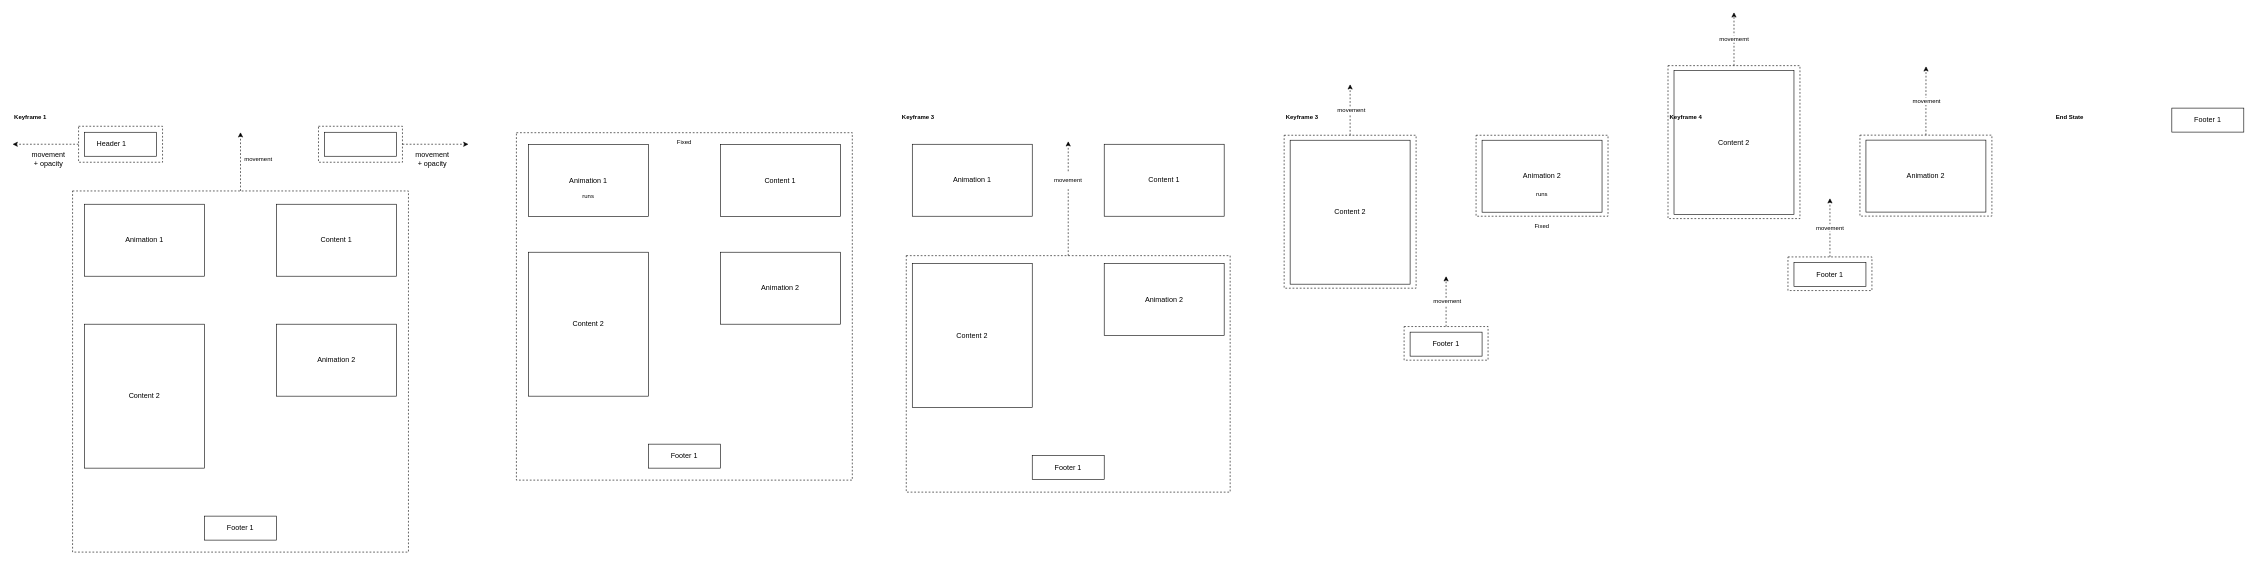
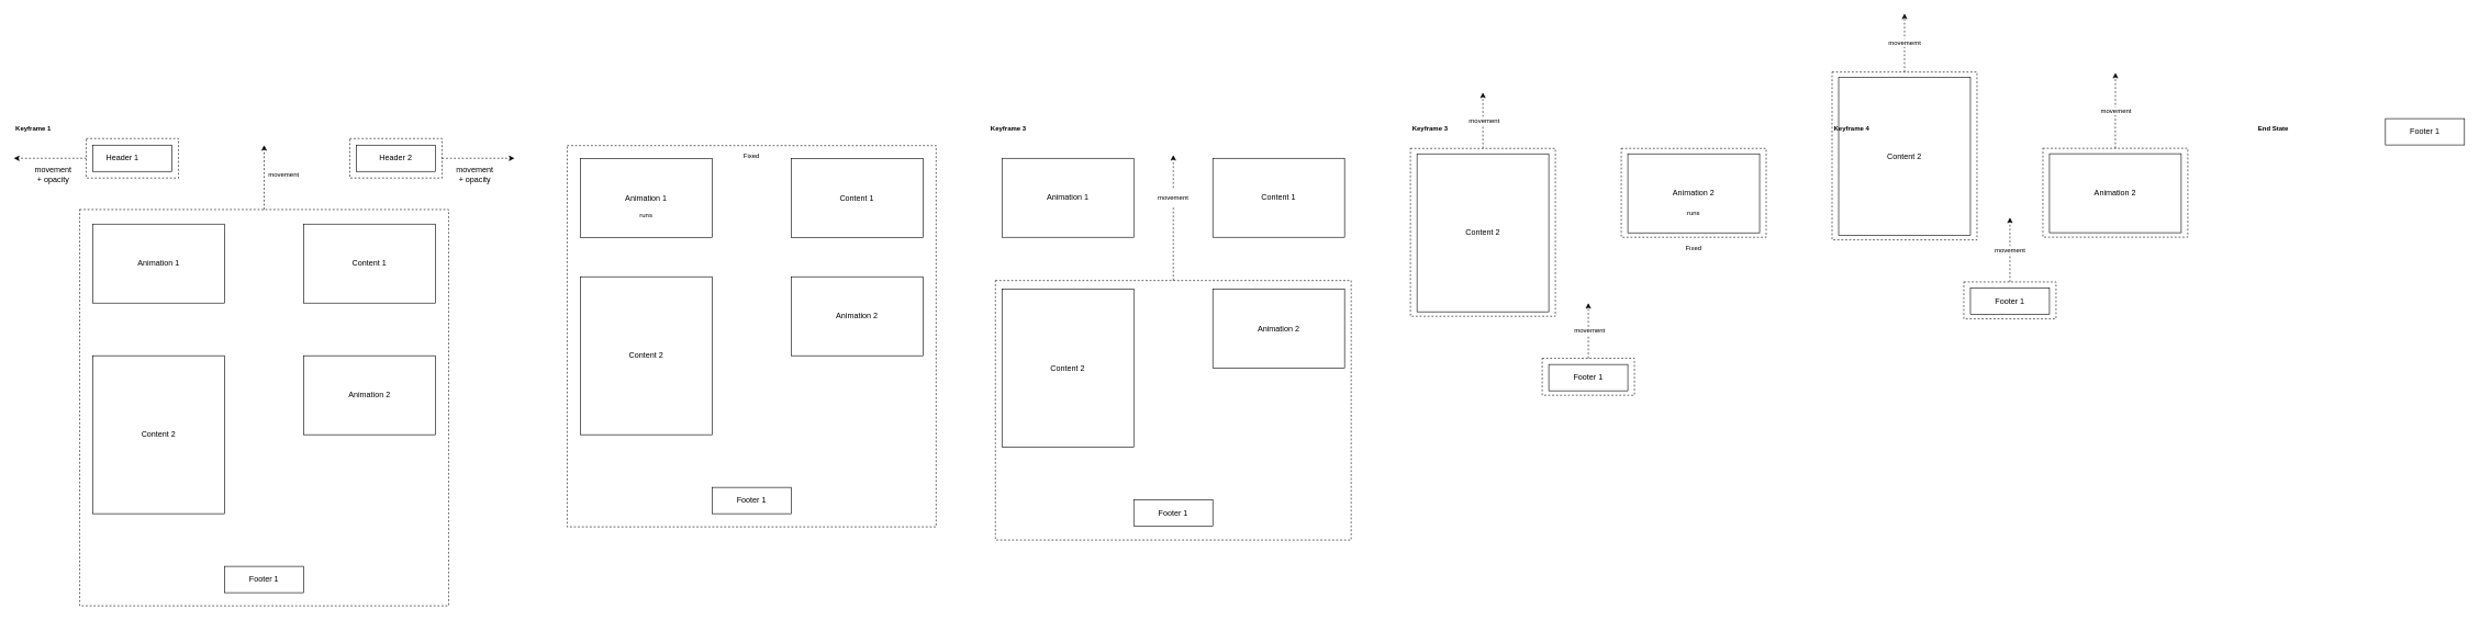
  <mxCell id="0" />
  <mxCell id="1" parent="0" />
  <mxCell id="2" value="" style="rounded=0;whiteSpace=wrap;html=1;" vertex="1" parent="1"><mxGeometry x="2790" y="117.21" width="200" height="240" as="geometry" /></mxCell>
  <mxCell id="3" value="movememt" style="edgeStyle=orthogonalEdgeStyle;rounded=0;orthogonalLoop=1;jettySize=auto;html=1;dashed=1;fontSize=10;" edge="1" parent="1" source="4"><mxGeometry relative="1" as="geometry"><mxPoint x="2890" y="20" as="targetPoint" /></mxGeometry></mxCell>
  <mxCell id="4" value="" style="rounded=0;whiteSpace=wrap;html=1;dashed=1;fontSize=10;fillColor=none;" vertex="1" parent="1"><mxGeometry x="2780" y="108.93" width="220" height="255" as="geometry" /></mxCell>
  <mxCell id="5" value="Content 2" style="text;html=1;strokeColor=none;fillColor=none;align=center;verticalAlign=middle;whiteSpace=wrap;rounded=0;" vertex="1" parent="1"><mxGeometry x="2855" y="222.21" width="70" height="30" as="geometry" /></mxCell>
  <mxCell id="6" value="Keyframe 4" style="text;html=1;strokeColor=none;fillColor=none;align=center;verticalAlign=middle;whiteSpace=wrap;rounded=0;dashed=1;fontSize=10;fontStyle=1" vertex="1" parent="1"><mxGeometry x="2780" y="179.74" width="60" height="30" as="geometry" /></mxCell>
  <mxCell id="7" value="" style="rounded=0;whiteSpace=wrap;html=1;fillColor=none;dashed=1;" vertex="1" parent="1"><mxGeometry x="860" y="220.74" width="560" height="579.26" as="geometry" /></mxCell>
  <mxCell id="8" value="" style="rounded=0;whiteSpace=wrap;html=1;fillColor=none;dashed=1;" vertex="1" parent="1"><mxGeometry x="120" y="317.87" width="560" height="602.13" as="geometry" /></mxCell>
  <mxCell id="9" value="" style="rounded=0;whiteSpace=wrap;html=1;" vertex="1" parent="1"><mxGeometry x="140" y="220" width="120" height="40" as="geometry" /></mxCell>
  <mxCell id="10" value="" style="rounded=0;whiteSpace=wrap;html=1;" vertex="1" parent="1"><mxGeometry x="540" y="220" width="120" height="40" as="geometry" /></mxCell>
  <mxCell id="11" value="Header 1" style="text;html=1;strokeColor=none;fillColor=none;align=center;verticalAlign=middle;whiteSpace=wrap;rounded=0;" vertex="1" parent="1"><mxGeometry x="155" y="225" width="60" height="30" as="geometry" /></mxCell>
+ <mxCell id="12" value="Header 2" style="text;html=1;strokeColor=none;fillColor=none;align=center;verticalAlign=middle;whiteSpace=wrap;rounded=0;" vertex="1" parent="1"><mxGeometry x="570" y="225" width="60" height="30" as="geometry" /></mxCell>
  <mxCell id="13" value="" style="rounded=0;whiteSpace=wrap;html=1;" vertex="1" parent="1"><mxGeometry x="140" y="340" width="200" height="120" as="geometry" /></mxCell>
  <mxCell id="14" value="" style="rounded=0;whiteSpace=wrap;html=1;" vertex="1" parent="1"><mxGeometry x="460" y="340" width="200" height="120" as="geometry" /></mxCell>
  <mxCell id="15" value="Animation 1" style="text;html=1;strokeColor=none;fillColor=none;align=center;verticalAlign=middle;whiteSpace=wrap;rounded=0;" vertex="1" parent="1"><mxGeometry x="205" y="385" width="70" height="30" as="geometry" /></mxCell>
  <mxCell id="16" value="Content 1" style="text;html=1;strokeColor=none;fillColor=none;align=center;verticalAlign=middle;whiteSpace=wrap;rounded=0;" vertex="1" parent="1"><mxGeometry x="525" y="385" width="70" height="30" as="geometry" /></mxCell>
  <mxCell id="17" value="" style="rounded=0;whiteSpace=wrap;html=1;" vertex="1" parent="1"><mxGeometry x="140" y="540" width="200" height="240" as="geometry" /></mxCell>
  <mxCell id="18" value="Content 2" style="text;html=1;strokeColor=none;fillColor=none;align=center;verticalAlign=middle;whiteSpace=wrap;rounded=0;" vertex="1" parent="1"><mxGeometry x="205" y="645" width="70" height="30" as="geometry" /></mxCell>
  <mxCell id="19" value="" style="rounded=0;whiteSpace=wrap;html=1;" vertex="1" parent="1"><mxGeometry x="460" y="540" width="200" height="120" as="geometry" /></mxCell>
  <mxCell id="20" value="Animation 2" style="text;html=1;strokeColor=none;fillColor=none;align=center;verticalAlign=middle;whiteSpace=wrap;rounded=0;" vertex="1" parent="1"><mxGeometry x="525" y="585" width="70" height="30" as="geometry" /></mxCell>
  <mxCell id="21" value="" style="rounded=0;whiteSpace=wrap;html=1;" vertex="1" parent="1"><mxGeometry x="340" y="860" width="120" height="40" as="geometry" /></mxCell>
  <mxCell id="22" value="Footer 1" style="text;html=1;strokeColor=none;fillColor=none;align=center;verticalAlign=middle;whiteSpace=wrap;rounded=0;" vertex="1" parent="1"><mxGeometry x="370" y="865" width="60" height="30" as="geometry" /></mxCell>
  <mxCell id="23" style="edgeStyle=orthogonalEdgeStyle;rounded=0;orthogonalLoop=1;jettySize=auto;html=1;dashed=1;fontSize=10;" edge="1" parent="1" source="8"><mxGeometry relative="1" as="geometry"><mxPoint x="400" y="220" as="targetPoint" /></mxGeometry></mxCell>
  <mxCell id="24" value="movement + opacity" style="text;html=1;strokeColor=none;fillColor=none;align=center;verticalAlign=middle;whiteSpace=wrap;rounded=0;dashed=1;" vertex="1" parent="1"><mxGeometry x="50" y="250" width="60" height="30" as="geometry" /></mxCell>
  <mxCell id="25" value="movement + opacity" style="text;html=1;strokeColor=none;fillColor=none;align=center;verticalAlign=middle;whiteSpace=wrap;rounded=0;dashed=1;" vertex="1" parent="1"><mxGeometry x="690" y="250" width="60" height="30" as="geometry" /></mxCell>
  <mxCell id="26" style="edgeStyle=orthogonalEdgeStyle;rounded=0;orthogonalLoop=1;jettySize=auto;html=1;exitX=0.5;exitY=1;exitDx=0;exitDy=0;fontSize=10;" edge="1" parent="1"><mxGeometry relative="1" as="geometry"><mxPoint x="400" y="905.74" as="sourcePoint" /><mxPoint x="400" y="905.74" as="targetPoint" /></mxGeometry></mxCell>
  <mxCell id="27" value="" style="rounded=0;whiteSpace=wrap;html=1;" vertex="1" parent="1"><mxGeometry x="880" y="240.74" width="200" height="120" as="geometry" /></mxCell>
  <mxCell id="28" value="" style="rounded=0;whiteSpace=wrap;html=1;" vertex="1" parent="1"><mxGeometry x="1200" y="240.74" width="200" height="120" as="geometry" /></mxCell>
  <mxCell id="29" value="Animation 1" style="text;html=1;strokeColor=none;fillColor=none;align=center;verticalAlign=middle;whiteSpace=wrap;rounded=0;" vertex="1" parent="1"><mxGeometry x="945" y="285.74" width="70" height="30" as="geometry" /></mxCell>
  <mxCell id="30" value="Content 1" style="text;html=1;strokeColor=none;fillColor=none;align=center;verticalAlign=middle;whiteSpace=wrap;rounded=0;" vertex="1" parent="1"><mxGeometry x="1265" y="285.74" width="70" height="30" as="geometry" /></mxCell>
  <mxCell id="31" style="edgeStyle=orthogonalEdgeStyle;rounded=0;orthogonalLoop=1;jettySize=auto;html=1;exitX=0.5;exitY=1;exitDx=0;exitDy=0;fontSize=10;" edge="1" parent="1"><mxGeometry relative="1" as="geometry"><mxPoint x="1120" y="620" as="sourcePoint" /><mxPoint x="1120" y="620" as="targetPoint" /></mxGeometry></mxCell>
  <mxCell id="32" value="Fixed" style="text;html=1;strokeColor=none;fillColor=none;align=center;verticalAlign=middle;whiteSpace=wrap;rounded=0;dashed=1;fontSize=10;" vertex="1" parent="1"><mxGeometry x="1110" y="220.74" width="60" height="30" as="geometry" /></mxCell>
  <mxCell id="33" value="Keyframe 1" style="text;html=1;strokeColor=none;fillColor=none;align=center;verticalAlign=middle;whiteSpace=wrap;rounded=0;dashed=1;fontSize=10;fontStyle=1" vertex="1" parent="1"><mxGeometry x="20" width="60" height="30" as="geometry" y="180" /></mxCell>
  <mxCell id="34" value="movement" style="text;html=1;strokeColor=none;fillColor=none;align=center;verticalAlign=middle;whiteSpace=wrap;rounded=0;dashed=1;fontSize=10;" vertex="1" parent="1"><mxGeometry x="400" y="250" width="60" height="30" as="geometry" /></mxCell>
  <mxCell id="35" value="runs" style="text;html=1;strokeColor=none;fillColor=none;align=center;verticalAlign=middle;whiteSpace=wrap;rounded=0;dashed=1;fontSize=10;" vertex="1" parent="1"><mxGeometry x="950" y="310.74" width="60" height="30" as="geometry" /></mxCell>
  <mxCell id="36" value="" style="rounded=0;whiteSpace=wrap;html=1;" vertex="1" parent="1"><mxGeometry x="1520" y="240" width="200" height="120" as="geometry" /></mxCell>
  <mxCell id="37" value="" style="rounded=0;whiteSpace=wrap;html=1;" vertex="1" parent="1"><mxGeometry x="1840" y="240" width="200" height="120" as="geometry" /></mxCell>
  <mxCell id="38" value="Animation 1" style="text;html=1;strokeColor=none;fillColor=none;align=center;verticalAlign=middle;whiteSpace=wrap;rounded=0;" vertex="1" parent="1"><mxGeometry x="1585" y="285" width="70" height="30" as="geometry" /></mxCell>
  <mxCell id="39" value="Content 1" style="text;html=1;strokeColor=none;fillColor=none;align=center;verticalAlign=middle;whiteSpace=wrap;rounded=0;" vertex="1" parent="1"><mxGeometry x="1905" y="285" width="70" height="30" as="geometry" /></mxCell>
  <mxCell id="40" value="Keyframe 3" style="text;html=1;strokeColor=none;fillColor=none;align=center;verticalAlign=middle;whiteSpace=wrap;rounded=0;dashed=1;fontSize=10;fontStyle=1" vertex="1" parent="1"><mxGeometry x="1500" width="60" height="30" as="geometry" y="180" /></mxCell>
  <mxCell id="41" style="edgeStyle=orthogonalEdgeStyle;rounded=0;orthogonalLoop=1;jettySize=auto;html=1;exitX=0.5;exitY=0;exitDx=0;exitDy=0;dashed=1;fontSize=10;startArrow=none;" edge="1" parent="1" source="43"><mxGeometry relative="1" as="geometry"><mxPoint x="1780" y="235" as="targetPoint" /></mxGeometry></mxCell>
  <mxCell id="42" value="" style="rounded=0;whiteSpace=wrap;html=1;dashed=1;fontSize=10;fillColor=none;" vertex="1" parent="1"><mxGeometry x="1510" y="425.74" width="540" height="394.26" as="geometry" /></mxCell>
  <mxCell id="43" value="movement" style="text;html=1;strokeColor=none;fillColor=none;align=center;verticalAlign=middle;whiteSpace=wrap;rounded=0;dashed=1;fontSize=10;" vertex="1" parent="1"><mxGeometry x="1750" y="285" width="60" height="30" as="geometry" /></mxCell>
  <mxCell id="44" value="" style="edgeStyle=orthogonalEdgeStyle;rounded=0;orthogonalLoop=1;jettySize=auto;html=1;exitX=0.5;exitY=0;exitDx=0;exitDy=0;dashed=1;fontSize=10;endArrow=none;" edge="1" parent="1" source="42" target="43"><mxGeometry relative="1" as="geometry"><mxPoint x="1780" y="235" as="targetPoint" /><mxPoint x="1780" y="425.74" as="sourcePoint" /></mxGeometry></mxCell>
  <mxCell id="45" value="Keyframe 3" style="text;html=1;strokeColor=none;fillColor=none;align=center;verticalAlign=middle;whiteSpace=wrap;rounded=0;dashed=1;fontSize=10;fontStyle=1" vertex="1" parent="1"><mxGeometry x="2140" y="179.92" width="60" height="30" as="geometry" /></mxCell>
  <mxCell id="46" value="" style="rounded=0;whiteSpace=wrap;html=1;" vertex="1" parent="1"><mxGeometry x="880" y="420" width="200" height="240" as="geometry" /></mxCell>
  <mxCell id="47" value="Content 2" style="text;html=1;strokeColor=none;fillColor=none;align=center;verticalAlign=middle;whiteSpace=wrap;rounded=0;" vertex="1" parent="1"><mxGeometry x="945" y="525" width="70" height="30" as="geometry" /></mxCell>
  <mxCell id="48" value="Animation 2" style="text;html=1;strokeColor=none;fillColor=none;align=center;verticalAlign=middle;whiteSpace=wrap;rounded=0;" vertex="1" parent="1"><mxGeometry x="1265" y="465" width="70" height="30" as="geometry" /></mxCell>
  <mxCell id="49" value="Animation 2" style="rounded=0;whiteSpace=wrap;html=1;" vertex="1" parent="1"><mxGeometry x="1200" y="420" width="200" height="120" as="geometry" /></mxCell>
  <mxCell id="50" value="Footer 1" style="text;html=1;strokeColor=none;fillColor=none;align=center;verticalAlign=middle;whiteSpace=wrap;rounded=0;" vertex="1" parent="1"><mxGeometry x="1110" y="745" width="60" height="30" as="geometry" /></mxCell>
  <mxCell id="51" value="Footer 1" style="rounded=0;whiteSpace=wrap;html=1;" vertex="1" parent="1"><mxGeometry x="1080" y="740" width="120" height="40" as="geometry" /></mxCell>
  <mxCell id="52" style="edgeStyle=orthogonalEdgeStyle;rounded=0;orthogonalLoop=1;jettySize=auto;html=1;exitX=0.5;exitY=1;exitDx=0;exitDy=0;fontSize=10;" edge="1" parent="1"><mxGeometry relative="1" as="geometry"><mxPoint x="1760" y="638.93" as="sourcePoint" /><mxPoint x="1760" y="638.93" as="targetPoint" /></mxGeometry></mxCell>
  <mxCell id="53" value="" style="rounded=0;whiteSpace=wrap;html=1;" vertex="1" parent="1"><mxGeometry x="1520" y="438.93" width="200" height="240" as="geometry" /></mxCell>
  <mxCell id="54" value="Content 2" style="text;html=1;strokeColor=none;fillColor=none;align=center;verticalAlign=middle;whiteSpace=wrap;rounded=0;" vertex="1" parent="1"><mxGeometry x="1585" y="543.93" width="70" height="30" as="geometry" /></mxCell>
  <mxCell id="55" value="Animation 2" style="text;html=1;strokeColor=none;fillColor=none;align=center;verticalAlign=middle;whiteSpace=wrap;rounded=0;" vertex="1" parent="1"><mxGeometry x="1905" y="483.93" width="70" height="30" as="geometry" /></mxCell>
  <mxCell id="56" value="Animation 2" style="rounded=0;whiteSpace=wrap;html=1;" vertex="1" parent="1"><mxGeometry x="1840" y="438.93" width="200" height="120" as="geometry" /></mxCell>
  <mxCell id="57" value="Footer 1" style="text;html=1;strokeColor=none;fillColor=none;align=center;verticalAlign=middle;whiteSpace=wrap;rounded=0;" vertex="1" parent="1"><mxGeometry x="1750" y="763.93" width="60" height="30" as="geometry" /></mxCell>
  <mxCell id="58" value="Footer 1" style="rounded=0;whiteSpace=wrap;html=1;" vertex="1" parent="1"><mxGeometry x="1720" y="758.93" width="120" height="40" as="geometry" /></mxCell>
  <mxCell id="59" style="edgeStyle=orthogonalEdgeStyle;rounded=0;orthogonalLoop=1;jettySize=auto;html=1;exitX=0.5;exitY=1;exitDx=0;exitDy=0;dashed=1;fontSize=10;" edge="1" parent="1" source="42" target="42"><mxGeometry relative="1" as="geometry" /></mxCell>
  <mxCell id="60" style="edgeStyle=orthogonalEdgeStyle;rounded=0;orthogonalLoop=1;jettySize=auto;html=1;exitX=0.5;exitY=1;exitDx=0;exitDy=0;fontSize=10;" edge="1" parent="1"><mxGeometry relative="1" as="geometry"><mxPoint x="2390" y="433.28" as="sourcePoint" /><mxPoint x="2390" y="433.28" as="targetPoint" /></mxGeometry></mxCell>
  <mxCell id="61" value="" style="rounded=0;whiteSpace=wrap;html=1;" vertex="1" parent="1"><mxGeometry x="2150" y="233.28" width="200" height="240" as="geometry" /></mxCell>
  <mxCell id="62" value="Content 2" style="text;html=1;strokeColor=none;fillColor=none;align=center;verticalAlign=middle;whiteSpace=wrap;rounded=0;" vertex="1" parent="1"><mxGeometry x="2215" y="338.28" width="70" height="30" as="geometry" /></mxCell>
  <mxCell id="63" value="Animation 2" style="text;html=1;strokeColor=none;fillColor=none;align=center;verticalAlign=middle;whiteSpace=wrap;rounded=0;" vertex="1" parent="1"><mxGeometry x="2535" y="278.28" width="70" height="30" as="geometry" /></mxCell>
  <mxCell id="64" value="Animation 2" style="rounded=0;whiteSpace=wrap;html=1;" vertex="1" parent="1"><mxGeometry x="2470" y="233.28" width="200" height="120" as="geometry" /></mxCell>
  <mxCell id="65" value="Footer 1" style="text;html=1;strokeColor=none;fillColor=none;align=center;verticalAlign=middle;whiteSpace=wrap;rounded=0;" vertex="1" parent="1"><mxGeometry x="2380" y="558.28" width="60" height="30" as="geometry" /></mxCell>
  <mxCell id="66" value="Footer 1" style="rounded=0;whiteSpace=wrap;html=1;" vertex="1" parent="1"><mxGeometry x="2350" y="553.28" width="120" height="40" as="geometry" /></mxCell>
  <mxCell id="67" style="edgeStyle=orthogonalEdgeStyle;rounded=0;orthogonalLoop=1;jettySize=auto;html=1;exitX=0.5;exitY=1;exitDx=0;exitDy=0;dashed=1;fontSize=10;" edge="1" parent="1"><mxGeometry relative="1" as="geometry"><mxPoint x="2410" y="614.35" as="sourcePoint" /><mxPoint x="2410" y="614.35" as="targetPoint" /></mxGeometry></mxCell>
  <mxCell id="68" value="" style="rounded=0;whiteSpace=wrap;html=1;dashed=1;fontSize=10;fillColor=none;" vertex="1" parent="1"><mxGeometry x="2460" y="225" width="220" height="135" as="geometry" /></mxCell>
  <mxCell id="69" value="Fixed" style="text;html=1;strokeColor=none;fillColor=none;align=center;verticalAlign=middle;whiteSpace=wrap;rounded=0;dashed=1;fontSize=10;" vertex="1" parent="1"><mxGeometry x="2540" y="360.74" width="60" height="30" as="geometry" /></mxCell>
  <mxCell id="70" value="runs" style="text;html=1;strokeColor=none;fillColor=none;align=center;verticalAlign=middle;whiteSpace=wrap;rounded=0;dashed=1;fontSize=10;" vertex="1" parent="1"><mxGeometry x="2540" y="308.28" width="60" height="30" as="geometry" /></mxCell>
  <mxCell id="71" style="edgeStyle=orthogonalEdgeStyle;rounded=0;orthogonalLoop=1;jettySize=auto;html=1;dashed=1;fontSize=10;" edge="1" parent="1" source="73"><mxGeometry relative="1" as="geometry"><mxPoint x="2250" y="140" as="targetPoint" /></mxGeometry></mxCell>
  <mxCell id="72" value="movement" style="edgeLabel;html=1;align=center;verticalAlign=middle;resizable=0;points=[];fontSize=10;" vertex="1" connectable="0" parent="71"><mxGeometry x="0.006" y="-1" relative="1" as="geometry"><mxPoint as="offset" /></mxGeometry></mxCell>
  <mxCell id="73" value="" style="rounded=0;whiteSpace=wrap;html=1;dashed=1;fontSize=10;fillColor=none;" vertex="1" parent="1"><mxGeometry x="2140" y="225" width="220" height="255" as="geometry" /></mxCell>
  <mxCell id="74" style="edgeStyle=orthogonalEdgeStyle;rounded=0;orthogonalLoop=1;jettySize=auto;html=1;dashed=1;fontSize=10;" edge="1" parent="1" source="76"><mxGeometry relative="1" as="geometry"><mxPoint x="2410" y="460" as="targetPoint" /></mxGeometry></mxCell>
  <mxCell id="75" value="movement" style="edgeLabel;html=1;align=center;verticalAlign=middle;resizable=0;points=[];fontSize=10;" vertex="1" connectable="0" parent="74"><mxGeometry x="0.019" y="-1" relative="1" as="geometry"><mxPoint as="offset" /></mxGeometry></mxCell>
  <mxCell id="76" value="" style="rounded=0;whiteSpace=wrap;html=1;dashed=1;fontSize=10;fillColor=none;" vertex="1" parent="1"><mxGeometry x="2340" y="543.93" width="140" height="56.07" as="geometry" /></mxCell>
  <mxCell id="77" style="edgeStyle=orthogonalEdgeStyle;rounded=0;orthogonalLoop=1;jettySize=auto;html=1;exitX=0.5;exitY=1;exitDx=0;exitDy=0;fontSize=10;" edge="1" parent="1"><mxGeometry relative="1" as="geometry"><mxPoint x="3030" y="317.21" as="sourcePoint" /><mxPoint x="3030" y="317.21" as="targetPoint" /></mxGeometry></mxCell>
  <mxCell id="78" value="Animation 2" style="text;html=1;strokeColor=none;fillColor=none;align=center;verticalAlign=middle;whiteSpace=wrap;rounded=0;" vertex="1" parent="1"><mxGeometry x="3175" y="278.1" width="70" height="30" as="geometry" /></mxCell>
  <mxCell id="79" value="Animation 2" style="rounded=0;whiteSpace=wrap;html=1;" vertex="1" parent="1"><mxGeometry x="3110" y="233.1" width="200" height="120" as="geometry" /></mxCell>
  <mxCell id="80" value="Footer 1" style="text;html=1;strokeColor=none;fillColor=none;align=center;verticalAlign=middle;whiteSpace=wrap;rounded=0;" vertex="1" parent="1"><mxGeometry x="3020" y="442.21" width="60" height="30" as="geometry" /></mxCell>
  <mxCell id="81" value="Footer 1" style="rounded=0;whiteSpace=wrap;html=1;" vertex="1" parent="1"><mxGeometry x="2990" y="437.21" width="120" height="40" as="geometry" /></mxCell>
  <mxCell id="82" style="edgeStyle=orthogonalEdgeStyle;rounded=0;orthogonalLoop=1;jettySize=auto;html=1;exitX=0.5;exitY=1;exitDx=0;exitDy=0;dashed=1;fontSize=10;" edge="1" parent="1"><mxGeometry relative="1" as="geometry"><mxPoint x="3050" y="614.17" as="sourcePoint" /><mxPoint x="3050" y="614.17" as="targetPoint" /></mxGeometry></mxCell>
  <mxCell id="83" value="movement" style="edgeStyle=orthogonalEdgeStyle;rounded=0;orthogonalLoop=1;jettySize=auto;html=1;exitX=0.5;exitY=0;exitDx=0;exitDy=0;dashed=1;fontSize=10;" edge="1" parent="1" source="84"><mxGeometry relative="1" as="geometry"><mxPoint x="3210.172" y="110" as="targetPoint" /></mxGeometry></mxCell>
  <mxCell id="84" value="" style="rounded=0;whiteSpace=wrap;html=1;dashed=1;fontSize=10;fillColor=none;" vertex="1" parent="1"><mxGeometry x="3100" y="224.82" width="220" height="135" as="geometry" /></mxCell>
  <mxCell id="85" value="movement" style="edgeStyle=orthogonalEdgeStyle;rounded=0;orthogonalLoop=1;jettySize=auto;html=1;dashed=1;fontSize=10;" edge="1" parent="1" source="86"><mxGeometry relative="1" as="geometry"><mxPoint x="3050" y="330" as="targetPoint" /></mxGeometry></mxCell>
  <mxCell id="86" value="" style="rounded=0;whiteSpace=wrap;html=1;dashed=1;fontSize=10;fillColor=none;" vertex="1" parent="1"><mxGeometry x="2980" y="427.86" width="140" height="56.07" as="geometry" /></mxCell>
  <mxCell id="87" value="End State" style="text;html=1;strokeColor=none;fillColor=none;align=center;verticalAlign=middle;whiteSpace=wrap;rounded=0;dashed=1;fontSize=10;fontStyle=1" vertex="1" parent="1"><mxGeometry x="3420" y="179.74" width="60" height="30" as="geometry" /></mxCell>
  <mxCell id="88" value="Footer 1" style="text;html=1;strokeColor=none;fillColor=none;align=center;verticalAlign=middle;whiteSpace=wrap;rounded=0;" vertex="1" parent="1"><mxGeometry x="3650" y="184.74" width="60" height="30" as="geometry" /></mxCell>
  <mxCell id="89" value="Footer 1" style="rounded=0;whiteSpace=wrap;html=1;" vertex="1" parent="1"><mxGeometry x="3620" y="179.74" width="120" height="40" as="geometry" /></mxCell>
  <mxCell id="90" style="edgeStyle=orthogonalEdgeStyle;rounded=0;orthogonalLoop=1;jettySize=auto;html=1;dashed=1;fontSize=10;" edge="1" parent="1" source="91"><mxGeometry relative="1" as="geometry"><mxPoint x="20" y="240" as="targetPoint" /></mxGeometry></mxCell>
  <mxCell id="91" value="" style="rounded=0;whiteSpace=wrap;html=1;dashed=1;fontSize=10;fillColor=none;" vertex="1" parent="1"><mxGeometry x="130" y="210" width="140" height="60" as="geometry" /></mxCell>
  <mxCell id="92" style="edgeStyle=orthogonalEdgeStyle;rounded=0;orthogonalLoop=1;jettySize=auto;html=1;exitX=1;exitY=0.5;exitDx=0;exitDy=0;dashed=1;fontSize=10;" edge="1" parent="1" source="93"><mxGeometry relative="1" as="geometry"><mxPoint x="780" y="240" as="targetPoint" /></mxGeometry></mxCell>
  <mxCell id="93" value="" style="rounded=0;whiteSpace=wrap;html=1;dashed=1;fontSize=10;fillColor=none;" vertex="1" parent="1"><mxGeometry x="530" y="210" width="140" height="60" as="geometry" /></mxCell>
